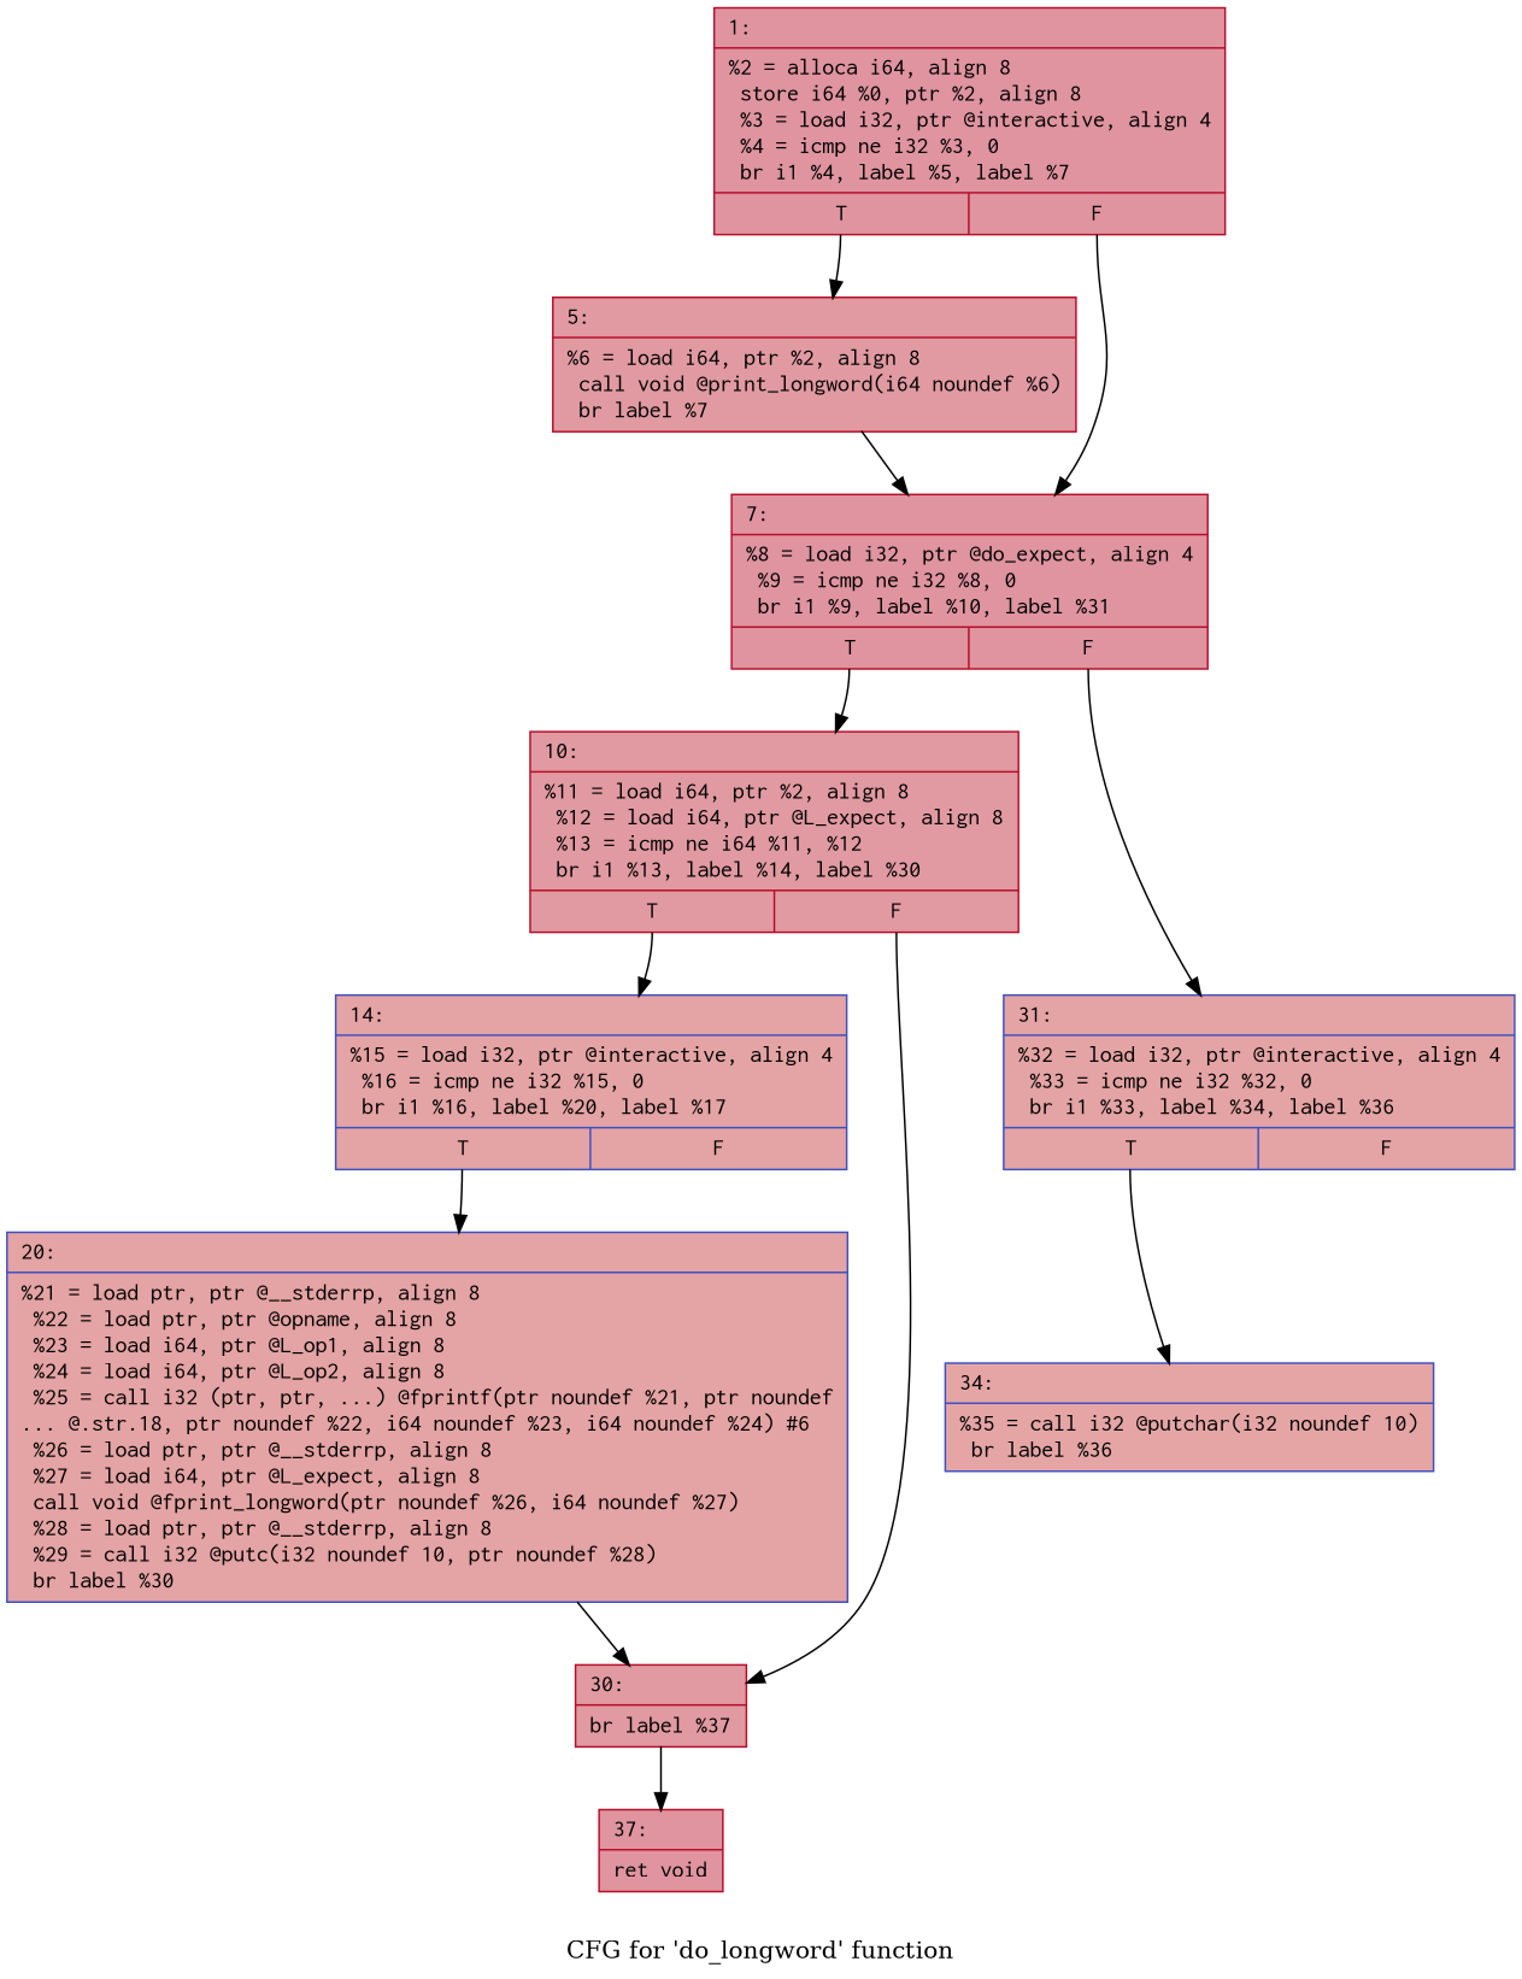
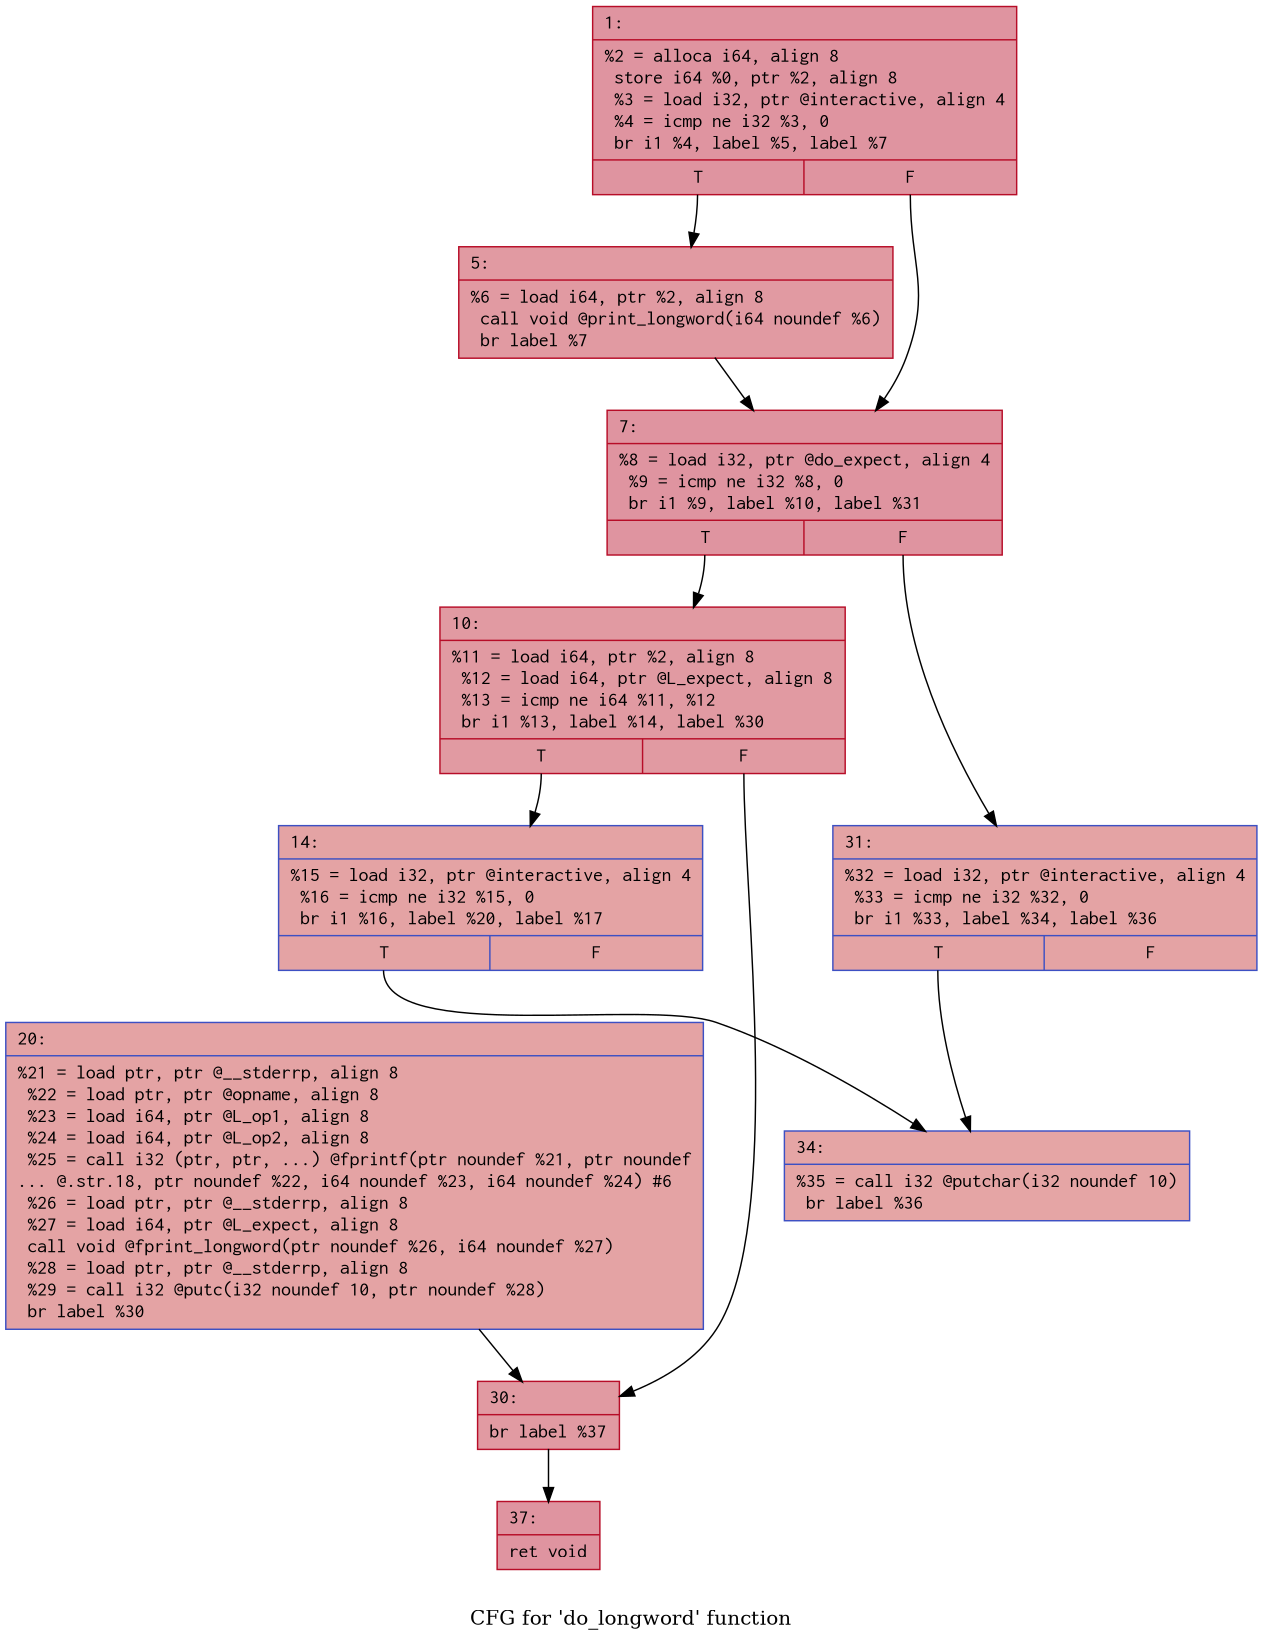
  digraph {
    label="CFG for 'do_longword' function"
    node [color="#b70d28ff" fillcolor="#b70d2870" fontname=Courier shape=record style=filled]
    edge [tailport=s0]
    n1 [label="{1:\l|  %2 = alloca i64, align 8\l  store i64 %0, ptr %2, align 8\l  %3 = load i32, ptr @interactive, align 4\l  %4 = icmp ne i32 %3, 0\l  br i1 %4, label %5, label %7\l|{<s0>T|<s1>F}}"]
    n2 [fillcolor="#bb1b2c70" label="{5:\l|  %6 = load i64, ptr %2, align 8\l  call void @print_longword(i64 noundef %6)\l  br label %7\l}"]
    n3 [label="{7:\l|  %8 = load i32, ptr @do_expect, align 4\l  %9 = icmp ne i32 %8, 0\l  br i1 %9, label %10, label %31\l|{<s0>T|<s1>F}}"]
    n4 [fillcolor="#bb1b2c70" label="{10:\l|  %11 = load i64, ptr %2, align 8\l  %12 = load i64, ptr @L_expect, align 8\l  %13 = icmp ne i64 %11, %12\l  br i1 %13, label %14, label %30\l|{<s0>T|<s1>F}}"]
    n5 [color="#3d50c3ff" fillcolor="#c32e3170" label="{31:\l|  %32 = load i32, ptr @interactive, align 4\l  %33 = icmp ne i32 %32, 0\l  br i1 %33, label %34, label %36\l|{<s0>T|<s1>F}}"]
    n6 [color="#3d50c3ff" fillcolor="#c32e3170" label="{14:\l|  %15 = load i32, ptr @interactive, align 4\l  %16 = icmp ne i32 %15, 0\l  br i1 %16, label %20, label %17\l|{<s0>T|<s1>F}}"]
    n7 [fillcolor="#bb1b2c70" label="{30:\l|  br label %37\l}"]
    n8 [color="#3d50c3ff" fillcolor="#c5333470" label="{34:\l|  %35 = call i32 @putchar(i32 noundef 10)\l  br label %36\l}"]
    n9 [color="#3d50c3ff" fillcolor="#c32e3170" label="{20:\l|  %21 = load ptr, ptr @__stderrp, align 8\l  %22 = load ptr, ptr @opname, align 8\l  %23 = load i64, ptr @L_op1, align 8\l  %24 = load i64, ptr @L_op2, align 8\l  %25 = call i32 (ptr, ptr, ...) @fprintf(ptr noundef %21, ptr noundef\l... @.str.18, ptr noundef %22, i64 noundef %23, i64 noundef %24) #6\l  %26 = load ptr, ptr @__stderrp, align 8\l  %27 = load i64, ptr @L_expect, align 8\l  call void @fprint_longword(ptr noundef %26, i64 noundef %27)\l  %28 = load ptr, ptr @__stderrp, align 8\l  %29 = call i32 @putc(i32 noundef 10, ptr noundef %28)\l  br label %30\l}"]
    n10 [label="{37:\l|  ret void\l}"]
    n1 -> n2
    n1 -> n3 [tailport=s1]
    n2 -> n3 [tailport=""]
    n3 -> n4
    n3 -> n5 [tailport=s1]
    n4 -> n6
    n4 -> n7 [tailport=s1]
    n5 -> n8
-   n6 -> n9
+   n6 -> n8
    n7 -> n10 [tailport=""]
    n9 -> n7 [tailport=""]
  }
